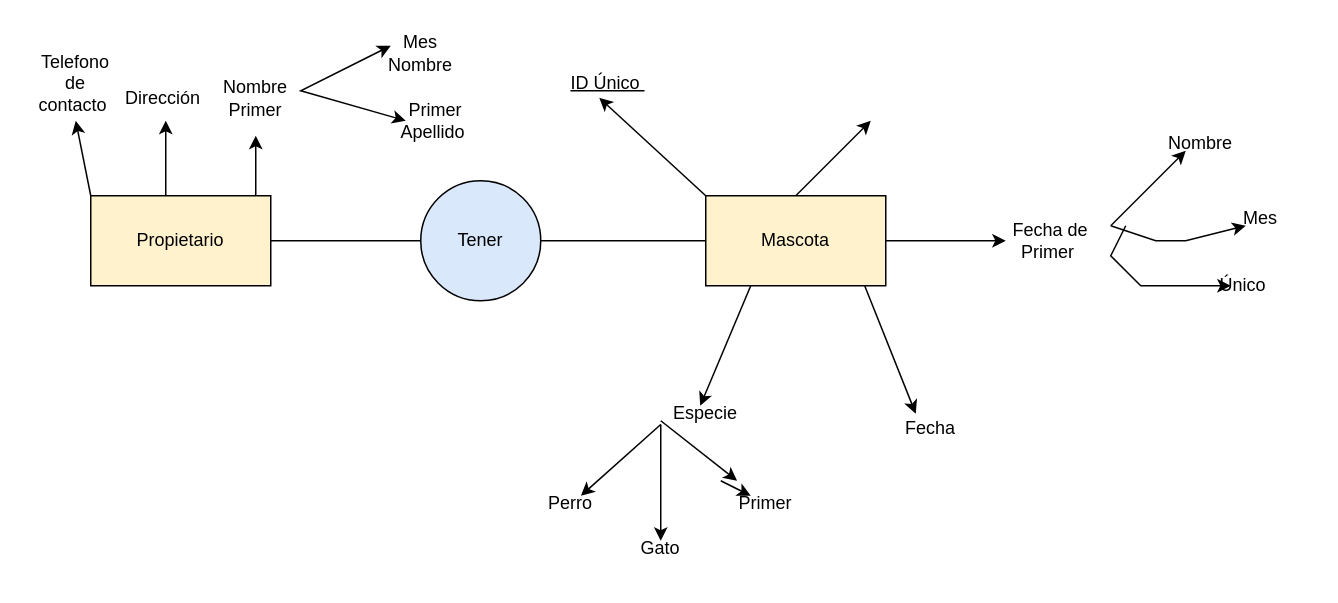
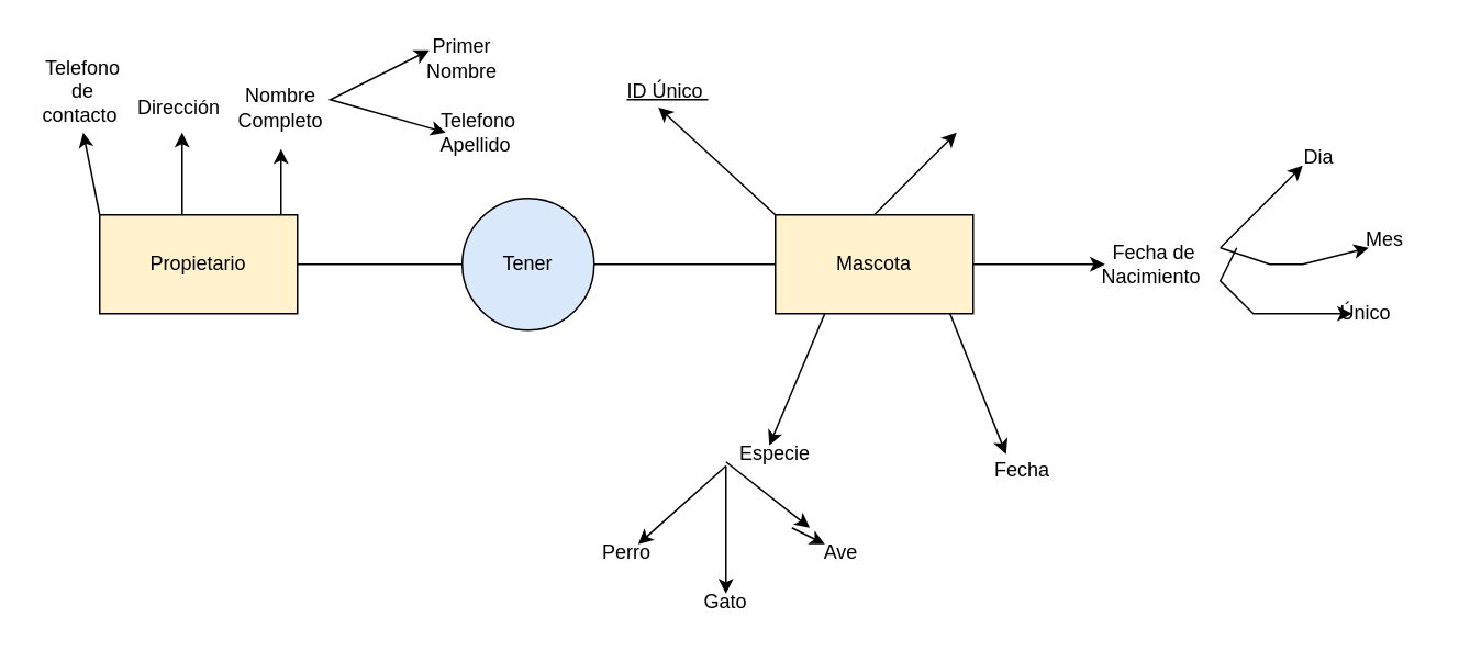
  <mxCell id="0" />
  <mxCell id="1" parent="0" />
  <mxCell id="2" value="Propietario" style="rounded=0;whiteSpace=wrap;html=1;fillColor=#fff2cc;" vertex="1" parent="1"><mxGeometry x="60" y="130" width="120" height="60" as="geometry" /></mxCell>
  <mxCell id="3" value="" style="endArrow=none;html=1;rounded=0;exitX=1;exitY=0.5;exitDx=0;exitDy=0;" edge="1" parent="1" source="2"><mxGeometry width="50" height="50" relative="1" as="geometry"><mxPoint x="210" y="170" as="sourcePoint" /><mxPoint x="280" y="160" as="targetPoint" /></mxGeometry></mxCell>
  <mxCell id="4" value="Tener" style="ellipse;whiteSpace=wrap;html=1;aspect=fixed;fillColor=#dae8fc;" vertex="1" parent="1"><mxGeometry x="280" y="120" width="80" height="80" as="geometry" /></mxCell>
  <mxCell id="5" value="" style="endArrow=none;html=1;rounded=0;" edge="1" parent="1"><mxGeometry width="50" height="50" relative="1" as="geometry"><mxPoint x="360" y="160" as="sourcePoint" /><mxPoint x="470" y="160" as="targetPoint" /></mxGeometry></mxCell>
  <mxCell id="6" value="Mascota" style="rounded=0;whiteSpace=wrap;html=1;fillColor=#fff2cc;" vertex="1" parent="1"><mxGeometry x="470" y="130" width="120" height="60" as="geometry" /></mxCell>
  <mxCell id="7" value="" style="endArrow=classic;html=1;rounded=0;" edge="1" parent="1"><mxGeometry width="50" height="50" relative="1" as="geometry"><mxPoint x="110" y="130" as="sourcePoint" /><mxPoint x="110" y="80" as="targetPoint" /></mxGeometry></mxCell>
  <mxCell id="8" value="" style="endArrow=classic;html=1;rounded=0;" edge="1" parent="1"><mxGeometry width="50" height="50" relative="1" as="geometry"><mxPoint x="170" y="130" as="sourcePoint" /><mxPoint x="170" y="90" as="targetPoint" /></mxGeometry></mxCell>
  <mxCell id="9" value="" style="endArrow=classic;html=1;rounded=0;" edge="1" parent="1"><mxGeometry width="50" height="50" relative="1" as="geometry"><mxPoint x="60" y="130" as="sourcePoint" /><mxPoint x="50" y="80" as="targetPoint" /></mxGeometry></mxCell>
  <mxCell id="10" value="Telefono de contacto&amp;nbsp;" style="text;html=1;align=center;verticalAlign=middle;whiteSpace=wrap;rounded=0;" vertex="1" parent="1"><mxGeometry x="20" y="40" width="60" height="30" as="geometry" /></mxCell>
  <mxCell id="11" value="Dirección&amp;nbsp;" style="text;html=1;align=center;verticalAlign=middle;whiteSpace=wrap;rounded=0;" vertex="1" parent="1"><mxGeometry x="80" y="50" width="60" height="30" as="geometry" /></mxCell>
- <mxCell id="12" value="Nombre Primer" style="text;html=1;align=center;verticalAlign=middle;whiteSpace=wrap;rounded=0;" vertex="1" parent="1"><mxGeometry x="140" y="50" width="60" height="30" as="geometry" /></mxCell>
+ <mxCell id="12" value="Nombre Completo" style="text;html=1;align=center;verticalAlign=middle;whiteSpace=wrap;rounded=0;" vertex="1" parent="1"><mxGeometry x="140" y="50" width="60" height="30" as="geometry" /></mxCell>
  <mxCell id="13" value="ID Único&amp;nbsp;" style="text;html=1;align=center;verticalAlign=middle;whiteSpace=wrap;rounded=0;fontStyle=4" vertex="1" parent="1"><mxGeometry x="375" y="40" width="60" height="30" as="geometry" /></mxCell>
  <mxCell id="14" value="" style="endArrow=classic;html=1;rounded=0;entryX=0.4;entryY=0.822;entryDx=0;entryDy=0;entryPerimeter=0;" edge="1" parent="1" target="13"><mxGeometry width="50" height="50" relative="1" as="geometry"><mxPoint x="470" y="130" as="sourcePoint" /><mxPoint x="520" y="80" as="targetPoint" /></mxGeometry></mxCell>
  <mxCell id="15" value="" style="endArrow=classic;html=1;rounded=0;" edge="1" parent="1"><mxGeometry width="50" height="50" relative="1" as="geometry"><mxPoint x="530" y="130" as="sourcePoint" /><mxPoint x="580" y="80" as="targetPoint" /></mxGeometry></mxCell>
  <mxCell id="16" value="" style="endArrow=classic;html=1;rounded=0;" edge="1" parent="1"><mxGeometry width="50" height="50" relative="1" as="geometry"><mxPoint x="590" y="160" as="sourcePoint" /><mxPoint x="670" y="160" as="targetPoint" /></mxGeometry></mxCell>
  <mxCell id="17" value="" style="endArrow=classic;html=1;rounded=0;exitX=0.883;exitY=1.078;exitDx=0;exitDy=0;exitPerimeter=0;" edge="1" parent="1"><mxGeometry width="50" height="50" relative="1" as="geometry"><mxPoint x="575.96" y="190" as="sourcePoint" /><mxPoint x="610" y="275.32" as="targetPoint" /></mxGeometry></mxCell>
  <mxCell id="18" value="" style="endArrow=classic;html=1;rounded=0;exitX=0.25;exitY=1;exitDx=0;exitDy=0;" edge="1" parent="1" source="6"><mxGeometry width="50" height="50" relative="1" as="geometry"><mxPoint x="500" y="190" as="sourcePoint" /><mxPoint x="466.316" y="270" as="targetPoint" /></mxGeometry></mxCell>
  <mxCell id="19" value="Especie" style="text;html=1;align=center;verticalAlign=middle;whiteSpace=wrap;rounded=0;" vertex="1" parent="1"><mxGeometry x="440" y="260" width="60" height="30" as="geometry" /></mxCell>
  <mxCell id="20" value="Fecha" style="text;html=1;align=center;verticalAlign=middle;whiteSpace=wrap;rounded=0;" vertex="1" parent="1"><mxGeometry x="590" y="270" width="60" height="30" as="geometry" /></mxCell>
  <mxCell id="21" value="" style="endArrow=classic;html=1;rounded=0;" edge="1" parent="1" source="27"><mxGeometry width="50" height="50" relative="1" as="geometry"><mxPoint x="440" y="280" as="sourcePoint" /><mxPoint x="500" y="330" as="targetPoint" /></mxGeometry></mxCell>
  <mxCell id="22" value="" style="endArrow=classic;html=1;rounded=0;exitX=0;exitY=0.75;exitDx=0;exitDy=0;" edge="1" parent="1" source="19"><mxGeometry width="50" height="50" relative="1" as="geometry"><mxPoint x="440" y="283" as="sourcePoint" /><mxPoint x="386.8" y="330" as="targetPoint" /></mxGeometry></mxCell>
  <mxCell id="23" value="Perro" style="text;html=1;align=center;verticalAlign=middle;whiteSpace=wrap;rounded=0;" vertex="1" parent="1"><mxGeometry x="350" y="320" width="60" height="30" as="geometry" /></mxCell>
  <mxCell id="24" value="" style="endArrow=classic;html=1;rounded=0;exitX=0;exitY=0.75;exitDx=0;exitDy=0;" edge="1" parent="1" source="19"><mxGeometry width="50" height="50" relative="1" as="geometry"><mxPoint x="440" y="283" as="sourcePoint" /><mxPoint x="440" y="360" as="targetPoint" /></mxGeometry></mxCell>
  <mxCell id="25" value="Gato" style="text;html=1;align=center;verticalAlign=middle;whiteSpace=wrap;rounded=0;" vertex="1" parent="1"><mxGeometry x="410" y="350" width="60" height="30" as="geometry" /></mxCell>
  <mxCell id="26" value="" style="endArrow=classic;html=1;rounded=0;" edge="1" parent="1" target="27"><mxGeometry width="50" height="50" relative="1" as="geometry"><mxPoint x="440" y="280" as="sourcePoint" /><mxPoint x="500" y="330" as="targetPoint" /></mxGeometry></mxCell>
- <mxCell id="27" value="Primer" style="text;html=1;align=center;verticalAlign=middle;whiteSpace=wrap;rounded=0;" vertex="1" parent="1"><mxGeometry x="480" y="320" width="60" height="30" as="geometry" /></mxCell>
- <mxCell id="28" value="Fecha de Primer&amp;nbsp;" style="text;html=1;align=center;verticalAlign=middle;whiteSpace=wrap;rounded=0;" vertex="1" parent="1"><mxGeometry x="670" y="145" width="60" height="30" as="geometry" /></mxCell>
+ <mxCell id="27" value="Ave" style="text;html=1;align=center;verticalAlign=middle;whiteSpace=wrap;rounded=0;" vertex="1" parent="1"><mxGeometry x="480" y="320" width="60" height="30" as="geometry" /></mxCell>
+ <mxCell id="28" value="Fecha de Nacimiento&amp;nbsp;" style="text;html=1;align=center;verticalAlign=middle;whiteSpace=wrap;rounded=0;" vertex="1" parent="1"><mxGeometry x="670" y="145" width="60" height="30" as="geometry" /></mxCell>
  <mxCell id="29" value="" style="endArrow=classic;html=1;rounded=0;" edge="1" parent="1"><mxGeometry width="50" height="50" relative="1" as="geometry"><mxPoint x="740" y="150" as="sourcePoint" /><mxPoint x="790" y="100" as="targetPoint" /></mxGeometry></mxCell>
- <mxCell id="30" value="Nombre" style="text;html=1;align=center;verticalAlign=middle;whiteSpace=wrap;rounded=0;" vertex="1" parent="1"><mxGeometry x="770" y="80" width="60" height="30" as="geometry" /></mxCell>
+ <mxCell id="30" value="Dia" style="text;html=1;align=center;verticalAlign=middle;whiteSpace=wrap;rounded=0;" vertex="1" parent="1"><mxGeometry x="770" y="80" width="60" height="30" as="geometry" /></mxCell>
  <mxCell id="31" value="Único&amp;nbsp;" style="text;html=1;align=center;verticalAlign=middle;whiteSpace=wrap;rounded=0;" vertex="1" parent="1"><mxGeometry x="800" y="175" width="60" height="30" as="geometry" /></mxCell>
  <mxCell id="32" value="Mes" style="text;html=1;align=center;verticalAlign=middle;whiteSpace=wrap;rounded=0;" vertex="1" parent="1"><mxGeometry x="810" y="130" width="60" height="30" as="geometry" /></mxCell>
  <mxCell id="33" value="" style="endArrow=classic;html=1;rounded=0;" edge="1" parent="1"><mxGeometry width="50" height="50" relative="1" as="geometry"><mxPoint x="770" y="160" as="sourcePoint" /><mxPoint x="830" y="150" as="targetPoint" /><Array as="points"><mxPoint x="740" y="150" /><mxPoint x="770" y="160" /><mxPoint x="790" y="160" /></Array></mxGeometry></mxCell>
  <mxCell id="34" value="" style="endArrow=classic;html=1;rounded=0;" edge="1" parent="1"><mxGeometry width="50" height="50" relative="1" as="geometry"><mxPoint x="750" y="150" as="sourcePoint" /><mxPoint x="820" y="190" as="targetPoint" /><Array as="points"><mxPoint x="740" y="170" /><mxPoint x="760" y="190" /></Array></mxGeometry></mxCell>
  <mxCell id="35" value="" style="endArrow=classic;startArrow=classic;html=1;rounded=0;" edge="1" parent="1"><mxGeometry width="50" height="50" relative="1" as="geometry"><mxPoint x="260" y="30" as="sourcePoint" /><mxPoint x="270" y="80" as="targetPoint" /><Array as="points"><mxPoint x="200" y="60" /></Array></mxGeometry></mxCell>
- <mxCell id="36" value="Primer Apellido&amp;nbsp;" style="text;html=1;align=center;verticalAlign=middle;whiteSpace=wrap;rounded=0;" vertex="1" parent="1"><mxGeometry x="260" y="60" width="60" height="40" as="geometry" /></mxCell>
- <mxCell id="37" value="Mes Nombre" style="text;html=1;align=center;verticalAlign=middle;whiteSpace=wrap;rounded=0;" vertex="1" parent="1"><mxGeometry x="250" y="20" width="60" height="30" as="geometry" /></mxCell>
+ <mxCell id="36" value="Telefono Apellido&amp;nbsp;" style="text;html=1;align=center;verticalAlign=middle;whiteSpace=wrap;rounded=0;" vertex="1" parent="1"><mxGeometry x="260" y="60" width="60" height="40" as="geometry" /></mxCell>
+ <mxCell id="37" value="Primer Nombre" style="text;html=1;align=center;verticalAlign=middle;whiteSpace=wrap;rounded=0;" vertex="1" parent="1"><mxGeometry x="250" y="20" width="60" height="30" as="geometry" /></mxCell>
